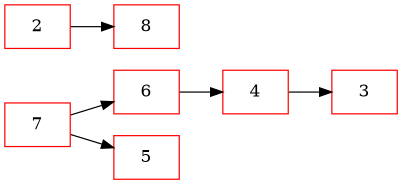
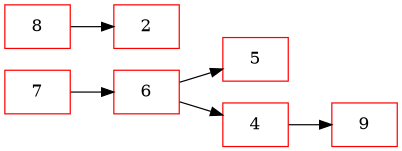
  digraph {
    rankdir=LR
    node [color=red shape=box]
    n1 [label=7]
    n2 [label=6]
    n3 [label=5]
    n4 [label=4]
-   n5 [label=3]
+   n5 [label=9]
    n6 [label=2]
    n7 [label=8]
    n1 -> n2
-   n1 -> n3
+   n2 -> n3
    n2 -> n4
    n4 -> n5
-   n6 -> n7
+   n7 -> n6
  }
